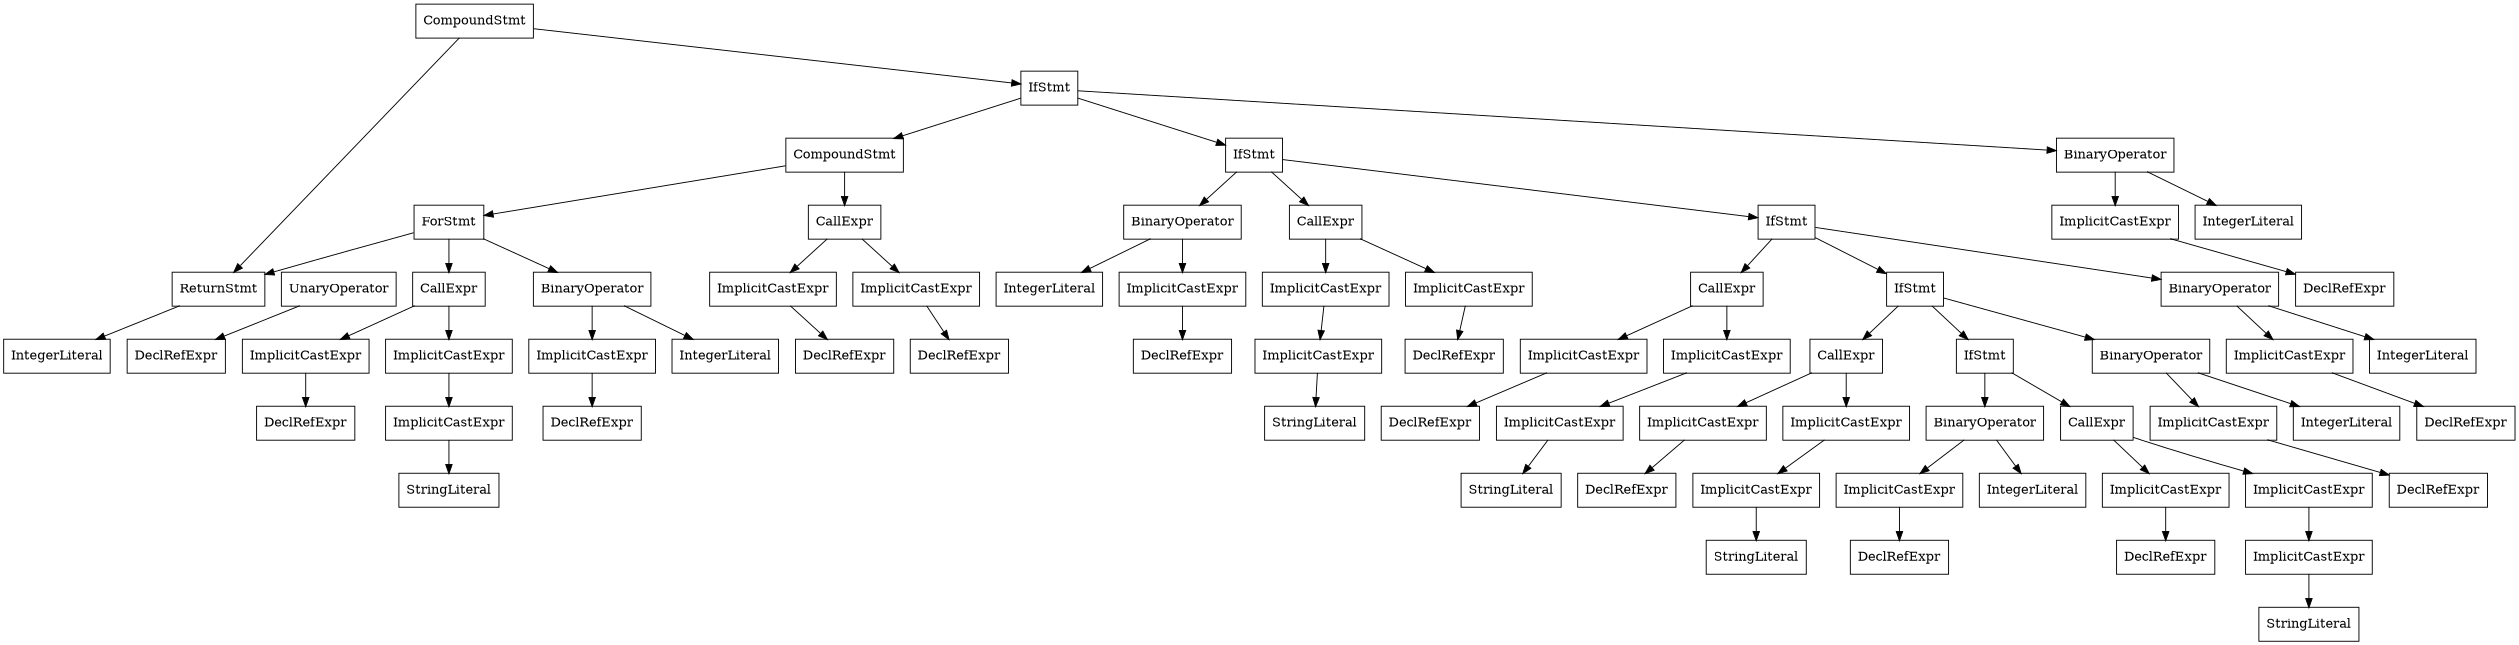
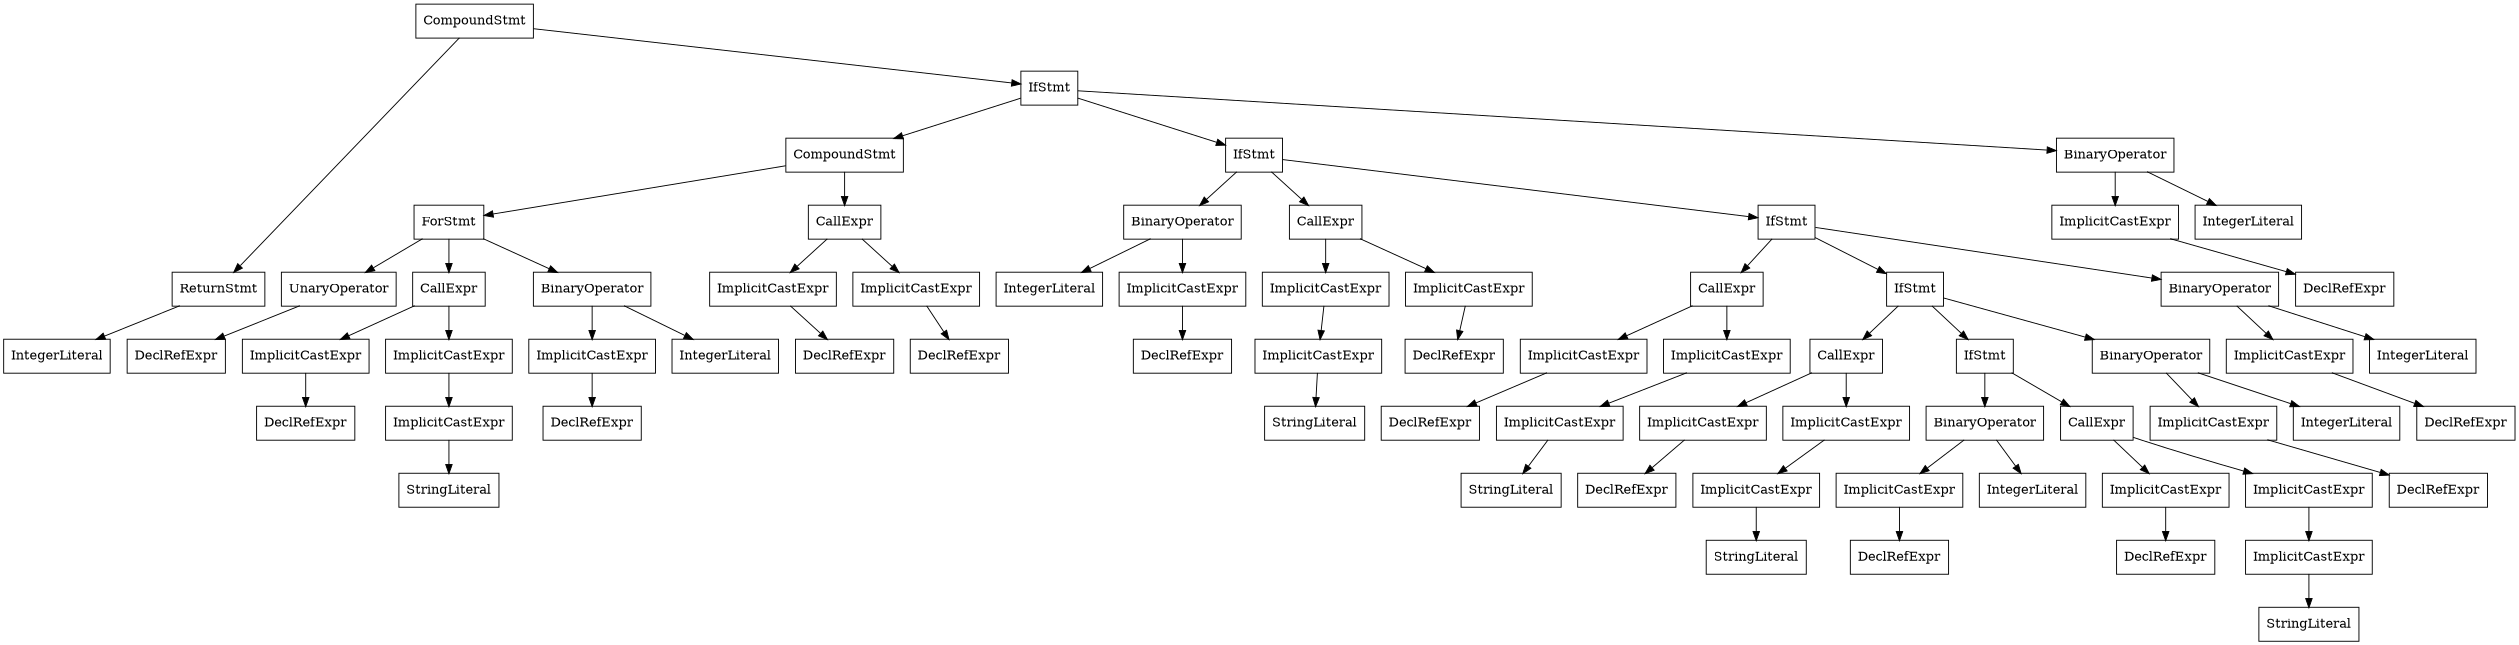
  digraph {
    node [shape=record]
    n1 [label="{CompoundStmt}"]
    n2 [label="{IfStmt}"]
    n3 [label="{ReturnStmt}"]
    n4 [label="{BinaryOperator}"]
    n5 [label="{CompoundStmt}"]
    n6 [label="{IfStmt}"]
    n7 [label="{IntegerLiteral}"]
    n8 [label="{ImplicitCastExpr}"]
    n9 [label="{IntegerLiteral}"]
    n10 [label="{ForStmt}"]
    n11 [label="{CallExpr}"]
    n12 [label="{BinaryOperator}"]
    n13 [label="{CallExpr}"]
    n14 [label="{IfStmt}"]
    n15 [label="{DeclRefExpr}"]
    n16 [label="{BinaryOperator}"]
    n17 [label="{UnaryOperator}"]
    n18 [label="{CallExpr}"]
    n19 [label="{ImplicitCastExpr}"]
    n20 [label="{ImplicitCastExpr}"]
    n21 [label="{ImplicitCastExpr}"]
    n22 [label="{IntegerLiteral}"]
    n23 [label="{ImplicitCastExpr}"]
    n24 [label="{ImplicitCastExpr}"]
    n25 [label="{BinaryOperator}"]
    n26 [label="{CallExpr}"]
    n27 [label="{IfStmt}"]
    n28 [label="{ImplicitCastExpr}"]
    n29 [label="{IntegerLiteral}"]
    n30 [label="{DeclRefExpr}"]
    n31 [label="{ImplicitCastExpr}"]
    n32 [label="{ImplicitCastExpr}"]
    n33 [label="{DeclRefExpr}"]
    n34 [label="{DeclRefExpr}"]
    n35 [label="{DeclRefExpr}"]
    n36 [label="{DeclRefExpr}"]
    n37 [label="{ImplicitCastExpr}"]
    n38 [label="{StringLiteral}"]
    n39 [label="{DeclRefExpr}"]
    n40 [label="{DeclRefExpr}"]
    n41 [label="{ImplicitCastExpr}"]
    n42 [label="{ImplicitCastExpr}"]
    n43 [label="{IntegerLiteral}"]
    n44 [label="{ImplicitCastExpr}"]
    n45 [label="{ImplicitCastExpr}"]
    n46 [label="{BinaryOperator}"]
    n47 [label="{CallExpr}"]
    n48 [label="{IfStmt}"]
    n49 [label="{StringLiteral}"]
    n50 [label="{DeclRefExpr}"]
    n51 [label="{DeclRefExpr}"]
    n52 [label="{ImplicitCastExpr}"]
    n53 [label="{ImplicitCastExpr}"]
    n54 [label="{IntegerLiteral}"]
    n55 [label="{ImplicitCastExpr}"]
    n56 [label="{ImplicitCastExpr}"]
    n57 [label="{BinaryOperator}"]
    n58 [label="{CallExpr}"]
    n59 [label="{StringLiteral}"]
    n60 [label="{DeclRefExpr}"]
    n61 [label="{DeclRefExpr}"]
    n62 [label="{ImplicitCastExpr}"]
    n63 [label="{ImplicitCastExpr}"]
    n64 [label="{IntegerLiteral}"]
    n65 [label="{ImplicitCastExpr}"]
    n66 [label="{ImplicitCastExpr}"]
    n67 [label="{StringLiteral}"]
    n68 [label="{DeclRefExpr}"]
    n69 [label="{DeclRefExpr}"]
    n70 [label="{ImplicitCastExpr}"]
    n71 [label="{StringLiteral}"]
    n1 -> n2
    n1 -> n3
    n2 -> n4
    n2 -> n5
    n2 -> n6
    n3 -> n7
    n4 -> n8
    n4 -> n9
    n5 -> n10
    n5 -> n11
    n6 -> n12
    n6 -> n13
    n6 -> n14
    n8 -> n15
    n10 -> n16
-   n10 -> n3
+   n10 -> n17
    n10 -> n18
    n11 -> n19
    n11 -> n20
    n12 -> n21
    n12 -> n22
    n13 -> n23
    n13 -> n24
    n14 -> n25
    n14 -> n26
    n14 -> n27
    n16 -> n28
    n16 -> n29
    n17 -> n30
    n18 -> n31
    n18 -> n32
    n19 -> n33
    n20 -> n34
    n21 -> n39
    n23 -> n40
    n24 -> n41
    n25 -> n42
    n25 -> n43
    n26 -> n44
    n26 -> n45
    n27 -> n46
    n27 -> n47
    n27 -> n48
    n28 -> n35
    n31 -> n36
    n32 -> n37
    n37 -> n38
    n41 -> n49
    n42 -> n50
    n44 -> n51
    n45 -> n52
    n46 -> n53
    n46 -> n54
    n47 -> n55
    n47 -> n56
    n48 -> n57
    n48 -> n58
    n52 -> n59
    n53 -> n60
    n55 -> n61
    n56 -> n62
    n57 -> n63
    n57 -> n64
    n58 -> n65
    n58 -> n66
    n62 -> n67
    n63 -> n68
    n65 -> n69
    n66 -> n70
    n70 -> n71
  }
